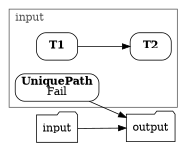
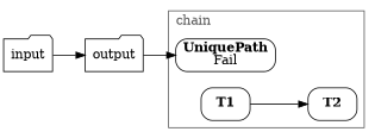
  digraph {
    labeljust=l
    rankdir=LR
    node [shape=rect style=rounded]
    n1 [label=<<b>UniquePath</b><br/>Fail>]
    n2 [label=<<b>T1</b>>]
    n3 [label=<<b>T2</b>>]
    n4 [label=output shape=folder]
    n5 [label=input shape=folder]
    subgraph cluster_1 {
      color="#555555"
      fontcolor="#555555"
-     label=input
+     label=chain
      n1
      n2
      n3
    }
-   n1 -> n4
+   n4 -> n1
    n2 -> n3
    n5 -> n4
  }
